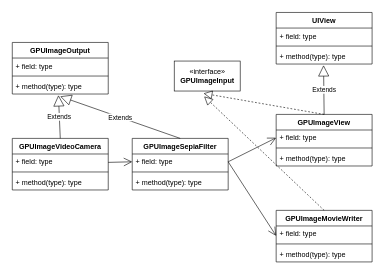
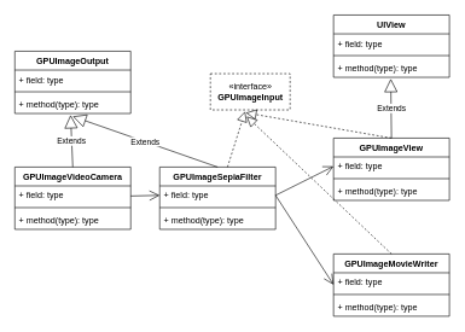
  <mxCell id="0" />
  <mxCell id="1" parent="0" />
  <mxCell id="2" value="GPUImageVideoCamera" style="swimlane;fontStyle=1;align=center;verticalAlign=top;childLayout=stackLayout;horizontal=1;startSize=26;horizontalStack=0;resizeParent=1;resizeParentMax=0;resizeLast=0;collapsible=1;marginBottom=0;" vertex="1" parent="1"><mxGeometry x="20" y="230" width="160" height="86" as="geometry" /></mxCell>
  <mxCell id="3" value="Extends" style="endArrow=block;endSize=16;endFill=0;html=1;entryX=0.481;entryY=1.077;entryDx=0;entryDy=0;entryPerimeter=0;" edge="1" parent="2" target="11"><mxGeometry width="160" relative="1" as="geometry"><mxPoint x="80" as="sourcePoint" /><mxPoint x="240" as="targetPoint" /></mxGeometry></mxCell>
  <mxCell id="4" value="+ field: type" style="text;strokeColor=none;fillColor=none;align=left;verticalAlign=top;spacingLeft=4;spacingRight=4;overflow=hidden;rotatable=0;points=[[0,0.5],[1,0.5]];portConstraint=eastwest;" vertex="1" parent="2"><mxGeometry y="26" width="160" height="26" as="geometry" /></mxCell>
  <mxCell id="5" value="" style="endArrow=open;endFill=1;endSize=12;html=1;entryX=0;entryY=0.5;entryDx=0;entryDy=0;" edge="1" parent="2" target="14"><mxGeometry width="160" relative="1" as="geometry"><mxPoint x="160" y="40" as="sourcePoint" /><mxPoint x="320" y="40" as="targetPoint" /></mxGeometry></mxCell>
  <mxCell id="6" value="" style="line;strokeWidth=1;fillColor=none;align=left;verticalAlign=middle;spacingTop=-1;spacingLeft=3;spacingRight=3;rotatable=0;labelPosition=right;points=[];portConstraint=eastwest;" vertex="1" parent="2"><mxGeometry y="52" width="160" height="8" as="geometry" /></mxCell>
  <mxCell id="7" value="+ method(type): type" style="text;strokeColor=none;fillColor=none;align=left;verticalAlign=top;spacingLeft=4;spacingRight=4;overflow=hidden;rotatable=0;points=[[0,0.5],[1,0.5]];portConstraint=eastwest;" vertex="1" parent="2"><mxGeometry y="60" width="160" height="26" as="geometry" /></mxCell>
  <mxCell id="8" value="GPUImageOutput" style="swimlane;fontStyle=1;align=center;verticalAlign=top;childLayout=stackLayout;horizontal=1;startSize=26;horizontalStack=0;resizeParent=1;resizeParentMax=0;resizeLast=0;collapsible=1;marginBottom=0;" vertex="1" parent="1"><mxGeometry x="20" y="70" width="160" height="86" as="geometry" /></mxCell>
  <mxCell id="9" value="+ field: type" style="text;strokeColor=none;fillColor=none;align=left;verticalAlign=top;spacingLeft=4;spacingRight=4;overflow=hidden;rotatable=0;points=[[0,0.5],[1,0.5]];portConstraint=eastwest;" vertex="1" parent="8"><mxGeometry y="26" width="160" height="26" as="geometry" /></mxCell>
  <mxCell id="10" value="" style="line;strokeWidth=1;fillColor=none;align=left;verticalAlign=middle;spacingTop=-1;spacingLeft=3;spacingRight=3;rotatable=0;labelPosition=right;points=[];portConstraint=eastwest;" vertex="1" parent="8"><mxGeometry y="52" width="160" height="8" as="geometry" /></mxCell>
  <mxCell id="11" value="+ method(type): type" style="text;strokeColor=none;fillColor=none;align=left;verticalAlign=top;spacingLeft=4;spacingRight=4;overflow=hidden;rotatable=0;points=[[0,0.5],[1,0.5]];portConstraint=eastwest;" vertex="1" parent="8"><mxGeometry y="60" width="160" height="26" as="geometry" /></mxCell>
  <mxCell id="12" value="GPUImageSepiaFilter" style="swimlane;fontStyle=1;align=center;verticalAlign=top;childLayout=stackLayout;horizontal=1;startSize=26;horizontalStack=0;resizeParent=1;resizeParentMax=0;resizeLast=0;collapsible=1;marginBottom=0;" vertex="1" parent="1"><mxGeometry x="220" y="230" width="160" height="86" as="geometry" /></mxCell>
  <mxCell id="13" value="Extends" style="endArrow=block;endSize=16;endFill=0;html=1;" edge="1" parent="12"><mxGeometry width="160" relative="1" as="geometry"><mxPoint x="80" as="sourcePoint" /><mxPoint x="-120" y="-70" as="targetPoint" /></mxGeometry></mxCell>
  <mxCell id="14" value="+ field: type" style="text;strokeColor=none;fillColor=none;align=left;verticalAlign=top;spacingLeft=4;spacingRight=4;overflow=hidden;rotatable=0;points=[[0,0.5],[1,0.5]];portConstraint=eastwest;" vertex="1" parent="12"><mxGeometry y="26" width="160" height="26" as="geometry" /></mxCell>
  <mxCell id="15" value="" style="line;strokeWidth=1;fillColor=none;align=left;verticalAlign=middle;spacingTop=-1;spacingLeft=3;spacingRight=3;rotatable=0;labelPosition=right;points=[];portConstraint=eastwest;" vertex="1" parent="12"><mxGeometry y="52" width="160" height="8" as="geometry" /></mxCell>
  <mxCell id="16" value="+ method(type): type" style="text;strokeColor=none;fillColor=none;align=left;verticalAlign=top;spacingLeft=4;spacingRight=4;overflow=hidden;rotatable=0;points=[[0,0.5],[1,0.5]];portConstraint=eastwest;" vertex="1" parent="12"><mxGeometry y="60" width="160" height="26" as="geometry" /></mxCell>
- <mxCell id="18" value="«interface»&lt;br&gt;&lt;b&gt;GPUImageInput&lt;/b&gt;" style="html=1;" vertex="1" parent="1"><mxGeometry x="290" y="101" width="110" height="50" as="geometry" /></mxCell>
+ <mxCell id="17" value="" style="endArrow=block;dashed=1;endFill=0;endSize=12;html=1;entryX=0.436;entryY=1.04;entryDx=0;entryDy=0;entryPerimeter=0;" edge="1" parent="1" source="12" target="18"><mxGeometry width="160" relative="1" as="geometry"><mxPoint x="340" y="70" as="sourcePoint" /><mxPoint x="345" y="160" as="targetPoint" /></mxGeometry></mxCell>
+ <mxCell id="18" value="«interface»&lt;br&gt;&lt;b&gt;GPUImageInput&lt;/b&gt;" style="html=1;dashed=1;" vertex="1" parent="1"><mxGeometry x="290" y="101" width="110" height="50" as="geometry" /></mxCell>
  <mxCell id="19" value="GPUImageView" style="swimlane;fontStyle=1;align=center;verticalAlign=top;childLayout=stackLayout;horizontal=1;startSize=26;horizontalStack=0;resizeParent=1;resizeParentMax=0;resizeLast=0;collapsible=1;marginBottom=0;" vertex="1" parent="1"><mxGeometry x="460" y="190" width="160" height="86" as="geometry" /></mxCell>
  <mxCell id="20" value="+ field: type" style="text;strokeColor=none;fillColor=none;align=left;verticalAlign=top;spacingLeft=4;spacingRight=4;overflow=hidden;rotatable=0;points=[[0,0.5],[1,0.5]];portConstraint=eastwest;" vertex="1" parent="19"><mxGeometry y="26" width="160" height="26" as="geometry" /></mxCell>
  <mxCell id="21" value="" style="line;strokeWidth=1;fillColor=none;align=left;verticalAlign=middle;spacingTop=-1;spacingLeft=3;spacingRight=3;rotatable=0;labelPosition=right;points=[];portConstraint=eastwest;" vertex="1" parent="19"><mxGeometry y="52" width="160" height="8" as="geometry" /></mxCell>
  <mxCell id="22" value="+ method(type): type" style="text;strokeColor=none;fillColor=none;align=left;verticalAlign=top;spacingLeft=4;spacingRight=4;overflow=hidden;rotatable=0;points=[[0,0.5],[1,0.5]];portConstraint=eastwest;" vertex="1" parent="19"><mxGeometry y="60" width="160" height="26" as="geometry" /></mxCell>
  <mxCell id="23" value="" style="endArrow=open;endFill=1;endSize=12;html=1;fontFamily=Helvetica;fontSize=11;fontColor=#000000;align=center;strokeColor=#000000;exitX=1;exitY=0.5;exitDx=0;exitDy=0;entryX=0;entryY=0.5;entryDx=0;entryDy=0;" edge="1" parent="1" source="14" target="20"><mxGeometry width="160" relative="1" as="geometry"><mxPoint x="420" y="270" as="sourcePoint" /><mxPoint x="460" y="270" as="targetPoint" /></mxGeometry></mxCell>
  <mxCell id="24" value="GPUImageMovieWriter" style="swimlane;fontStyle=1;align=center;verticalAlign=top;childLayout=stackLayout;horizontal=1;startSize=26;horizontalStack=0;resizeParent=1;resizeParentMax=0;resizeLast=0;collapsible=1;marginBottom=0;" vertex="1" parent="1"><mxGeometry x="460" y="350" width="160" height="86" as="geometry" /></mxCell>
  <mxCell id="25" value="" style="endArrow=block;dashed=1;endFill=0;endSize=12;html=1;" edge="1" parent="24"><mxGeometry width="160" relative="1" as="geometry"><mxPoint x="80" as="sourcePoint" /><mxPoint x="-120" y="-190" as="targetPoint" /></mxGeometry></mxCell>
  <mxCell id="26" value="+ field: type" style="text;strokeColor=none;fillColor=none;align=left;verticalAlign=top;spacingLeft=4;spacingRight=4;overflow=hidden;rotatable=0;points=[[0,0.5],[1,0.5]];portConstraint=eastwest;" vertex="1" parent="24"><mxGeometry y="26" width="160" height="26" as="geometry" /></mxCell>
  <mxCell id="27" value="" style="line;strokeWidth=1;fillColor=none;align=left;verticalAlign=middle;spacingTop=-1;spacingLeft=3;spacingRight=3;rotatable=0;labelPosition=right;points=[];portConstraint=eastwest;" vertex="1" parent="24"><mxGeometry y="52" width="160" height="8" as="geometry" /></mxCell>
  <mxCell id="28" value="+ method(type): type" style="text;strokeColor=none;fillColor=none;align=left;verticalAlign=top;spacingLeft=4;spacingRight=4;overflow=hidden;rotatable=0;points=[[0,0.5],[1,0.5]];portConstraint=eastwest;" vertex="1" parent="24"><mxGeometry y="60" width="160" height="26" as="geometry" /></mxCell>
  <mxCell id="29" value="" style="endArrow=block;dashed=1;endFill=0;endSize=12;html=1;exitX=0.5;exitY=0;exitDx=0;exitDy=0;entryX=0.445;entryY=1.08;entryDx=0;entryDy=0;entryPerimeter=0;" edge="1" parent="1" source="19" target="18"><mxGeometry width="160" relative="1" as="geometry"><mxPoint x="540" y="70" as="sourcePoint" /><mxPoint x="350" y="160" as="targetPoint" /></mxGeometry></mxCell>
  <mxCell id="30" value="" style="endArrow=open;endFill=1;endSize=12;html=1;exitX=1;exitY=0.5;exitDx=0;exitDy=0;" edge="1" parent="1" source="14"><mxGeometry width="160" relative="1" as="geometry"><mxPoint x="300" y="392.5" as="sourcePoint" /><mxPoint x="460" y="392.5" as="targetPoint" /></mxGeometry></mxCell>
  <mxCell id="31" value="UIView" style="swimlane;fontStyle=1;align=center;verticalAlign=top;childLayout=stackLayout;horizontal=1;startSize=26;horizontalStack=0;resizeParent=1;resizeParentMax=0;resizeLast=0;collapsible=1;marginBottom=0;" vertex="1" parent="1"><mxGeometry x="460" y="20" width="160" height="86" as="geometry" /></mxCell>
  <mxCell id="32" value="+ field: type" style="text;strokeColor=none;fillColor=none;align=left;verticalAlign=top;spacingLeft=4;spacingRight=4;overflow=hidden;rotatable=0;points=[[0,0.5],[1,0.5]];portConstraint=eastwest;" vertex="1" parent="31"><mxGeometry y="26" width="160" height="26" as="geometry" /></mxCell>
  <mxCell id="33" value="" style="line;strokeWidth=1;fillColor=none;align=left;verticalAlign=middle;spacingTop=-1;spacingLeft=3;spacingRight=3;rotatable=0;labelPosition=right;points=[];portConstraint=eastwest;" vertex="1" parent="31"><mxGeometry y="52" width="160" height="8" as="geometry" /></mxCell>
  <mxCell id="34" value="+ method(type): type" style="text;strokeColor=none;fillColor=none;align=left;verticalAlign=top;spacingLeft=4;spacingRight=4;overflow=hidden;rotatable=0;points=[[0,0.5],[1,0.5]];portConstraint=eastwest;" vertex="1" parent="31"><mxGeometry y="60" width="160" height="26" as="geometry" /></mxCell>
  <mxCell id="35" value="Extends" style="endArrow=block;endSize=16;endFill=0;html=1;exitX=0.5;exitY=0;exitDx=0;exitDy=0;entryX=0.494;entryY=1.077;entryDx=0;entryDy=0;entryPerimeter=0;" edge="1" parent="1" source="19" target="34"><mxGeometry width="160" relative="1" as="geometry"><mxPoint x="580" y="140" as="sourcePoint" /><mxPoint x="740" y="140" as="targetPoint" /></mxGeometry></mxCell>
